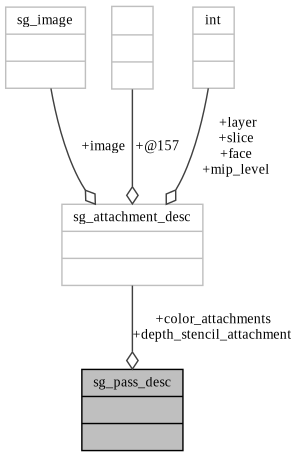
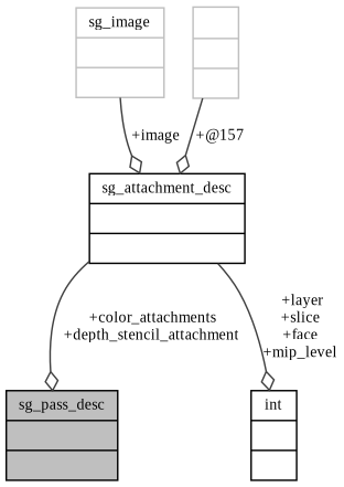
  digraph {
    fontname="Liberation Serif"
    node [color=grey75 fontname="Liberation Serif" fontsize=10 shape=record]
    edge [arrowhead=odiamond color=grey25 fontname="Liberation Serif" fontsize=10 labelfontname=Helvetica labelfontsize=10 style=solid]
    n1 [color=black fillcolor=grey75 fontcolor=black height=0.2 label="{sg_pass_desc\n||}" style=filled width=0.4]
    n2 [height=0.2 label="{sg_image\n||}" width=0.4]
-   n3 [height=0.2 label="{sg_attachment_desc\n||}" width=0.4]
+   n3 [color=black height=0.2 label="{sg_attachment_desc\n||}" width=0.4]
    n4 [height=0.2 label="{\n||}" width=0.4]
-   n5 [height=0.2 label="{int\n||}" width=0.4]
+   n5 [color=black height=0.2 label="{int\n||}" width=0.4]
    n2 -> n3 [label=" +image"]
    n3 -> n1 [label=" +color_attachments\n+depth_stencil_attachment"]
    n4 -> n3 [label=" +@157"]
-   n5 -> n3 [label=" +layer\n+slice\n+face\n+mip_level"]
+   n3 -> n5 [label=" +layer\n+slice\n+face\n+mip_level"]
  }
